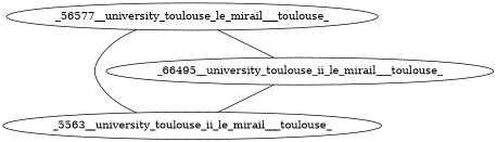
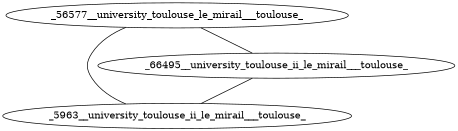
  graph {
    n1 [label=_56577__university_toulouse_le_mirail___toulouse_]
-   _5563__university_toulouse_ii_le_mirail___toulouse_
+   _5563__university_toulouse_ii_le_mirail___toulouse_ [label=_5963__university_toulouse_ii_le_mirail___toulouse_]
    _66495__university_toulouse_ii_le_mirail___toulouse_
    n1 -- _5563__university_toulouse_ii_le_mirail___toulouse_
    n1 -- _66495__university_toulouse_ii_le_mirail___toulouse_
    _66495__university_toulouse_ii_le_mirail___toulouse_ -- _5563__university_toulouse_ii_le_mirail___toulouse_
  }
